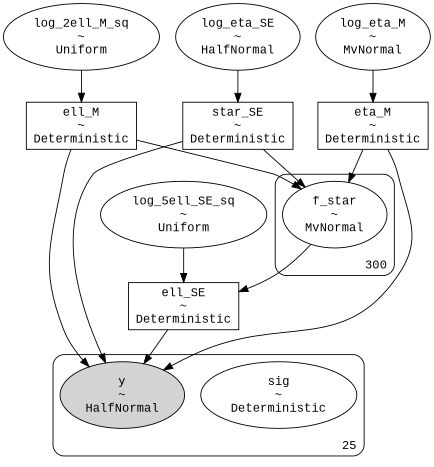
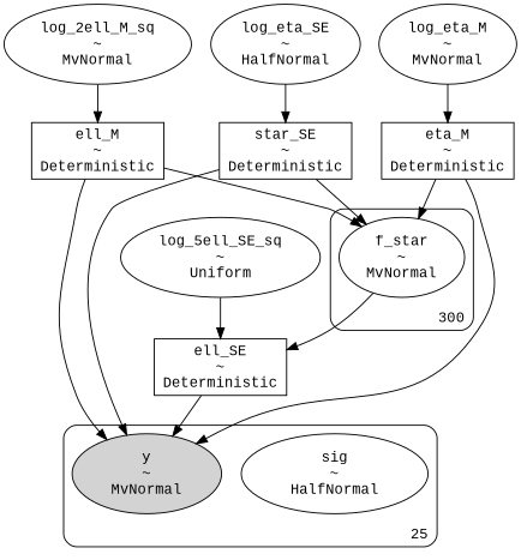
  digraph {
    fontname="Liberation Mono"
    node [fontname="Liberation Mono" shape=ellipse]
    edge [fontname="Liberation Mono"]
-   n1 [label="sig\n~\nDeterministic"]
-   n2 [label="y\n~\nHalfNormal" style=filled]
+   n1 [label="sig\n~\nHalfNormal"]
+   n2 [label="y\n~\nMvNormal" style=filled]
    n3 [label="f_star\n~\nMvNormal"]
    n4 [label="ell_SE\n~\nDeterministic" shape=box]
    n5 [label="ell_M\n~\nDeterministic" shape=box]
    n6 [label="star_SE\n~\nDeterministic" shape=box]
    n7 [label="eta_M\n~\nDeterministic" shape=box]
-   n8 [label="log_2ell_M_sq\n~\nUniform"]
+   n8 [label="log_2ell_M_sq\n~\nMvNormal"]
    n9 [label="log_5ell_SE_sq\n~\nUniform"]
    n10 [label="log_eta_SE\n~\nHalfNormal"]
    n11 [label="log_eta_M\n~\nMvNormal"]
    subgraph cluster_1 {
      label=25
      labeljust=r
      labelloc=b
      style=rounded
      n1
      n2
    }
    subgraph cluster_2 {
      label=300
      labeljust=r
      labelloc=b
      style=rounded
      n3
    }
    n3 -> n4
    n4 -> n2
    n5 -> n2
    n5 -> n3
    n6 -> n2
    n6 -> n3
    n7 -> n2
    n7 -> n3
    n8 -> n5
    n9 -> n4
    n10 -> n6
    n11 -> n7
  }
